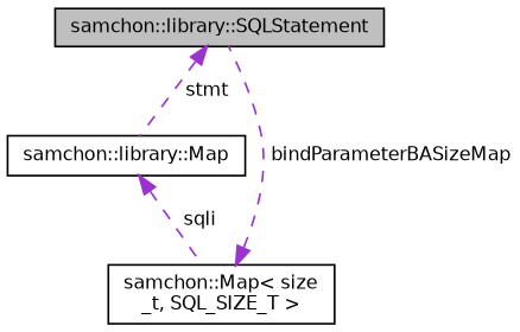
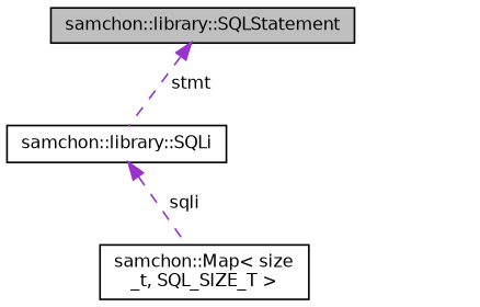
  digraph {
    node [color=black fillcolor=white fontname=Helvetica fontsize=10 shape=record style=filled]
    edge [color=darkorchid3 dir=back fontname=Helvetica fontsize=10 labelfontname=Helvetica labelfontsize=10 style=dashed]
    n1 [fillcolor=grey75 fontcolor=black height=0.2 label="samchon::library::SQLStatement" width=0.4]
-   n2 [height=0.2 label="samchon::library::Map" width=0.4]
+   n2 [height=0.2 label="samchon::library::SQLi" width=0.4]
    n3 [height=0.2 label="samchon::Map\< size\l_t, SQL_SIZE_T \>" width=0.4]
    n1 -> n2 [label=" stmt"]
    n2 -> n3 [label=" sqli"]
-   n3 -> n1 [label=" bindParameterBASizeMap"]
  }
